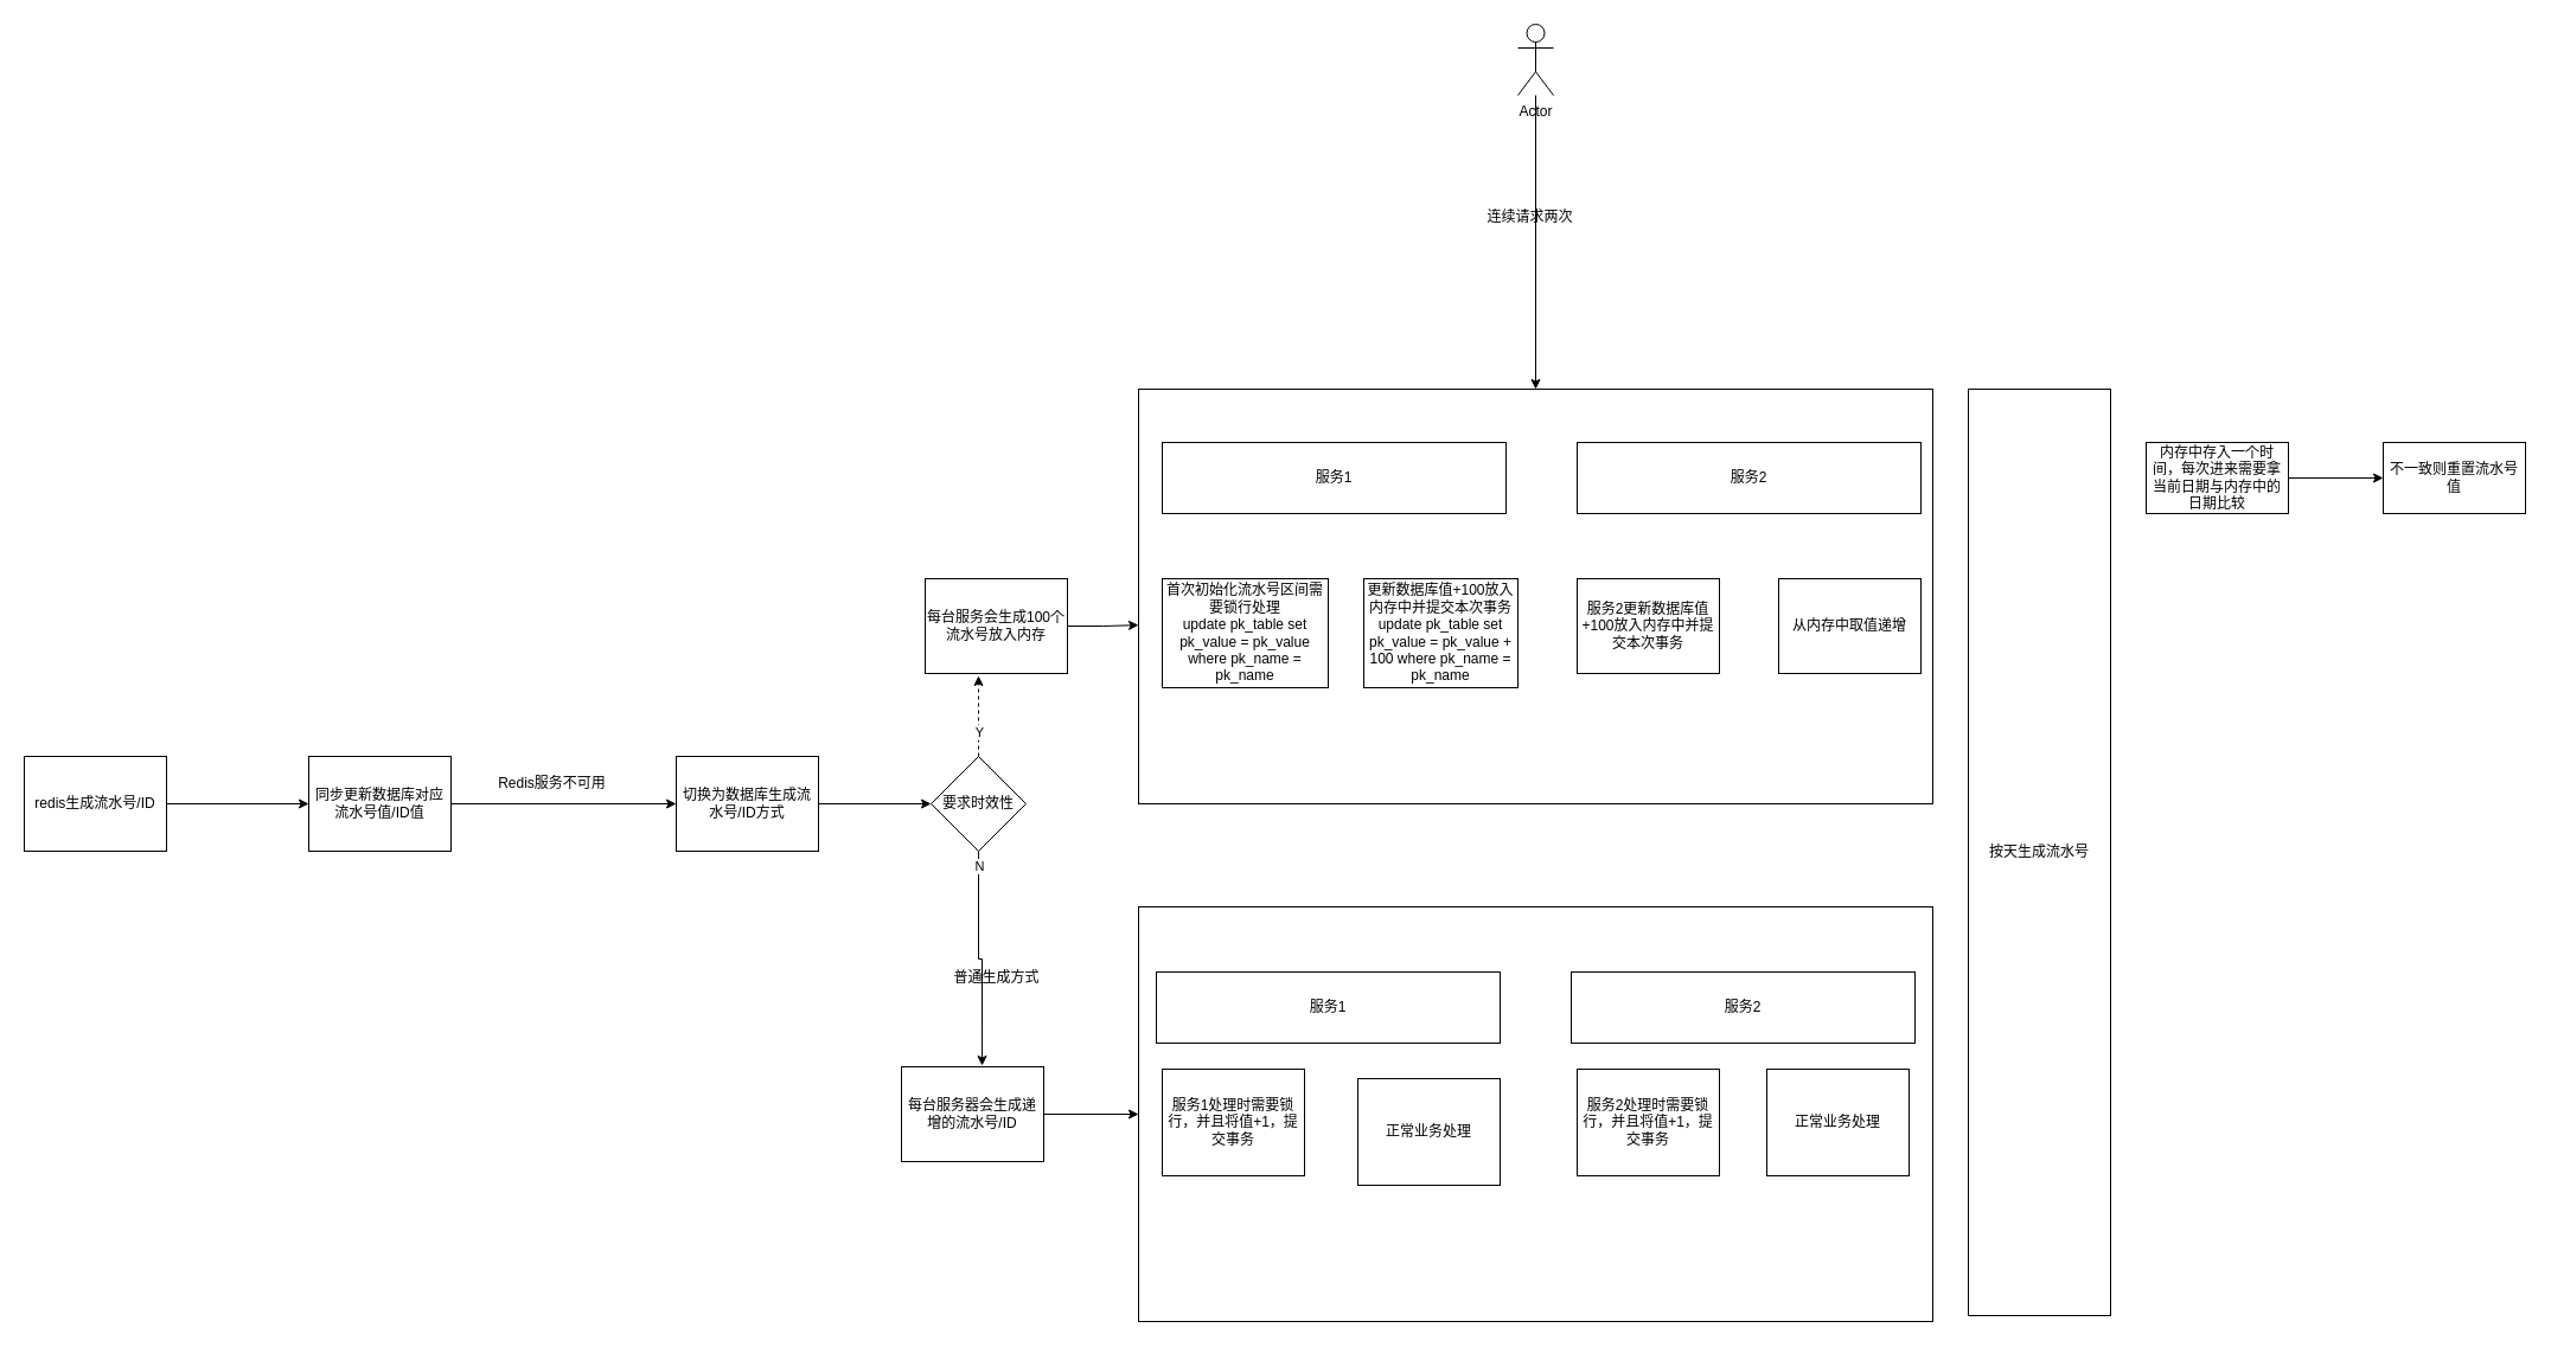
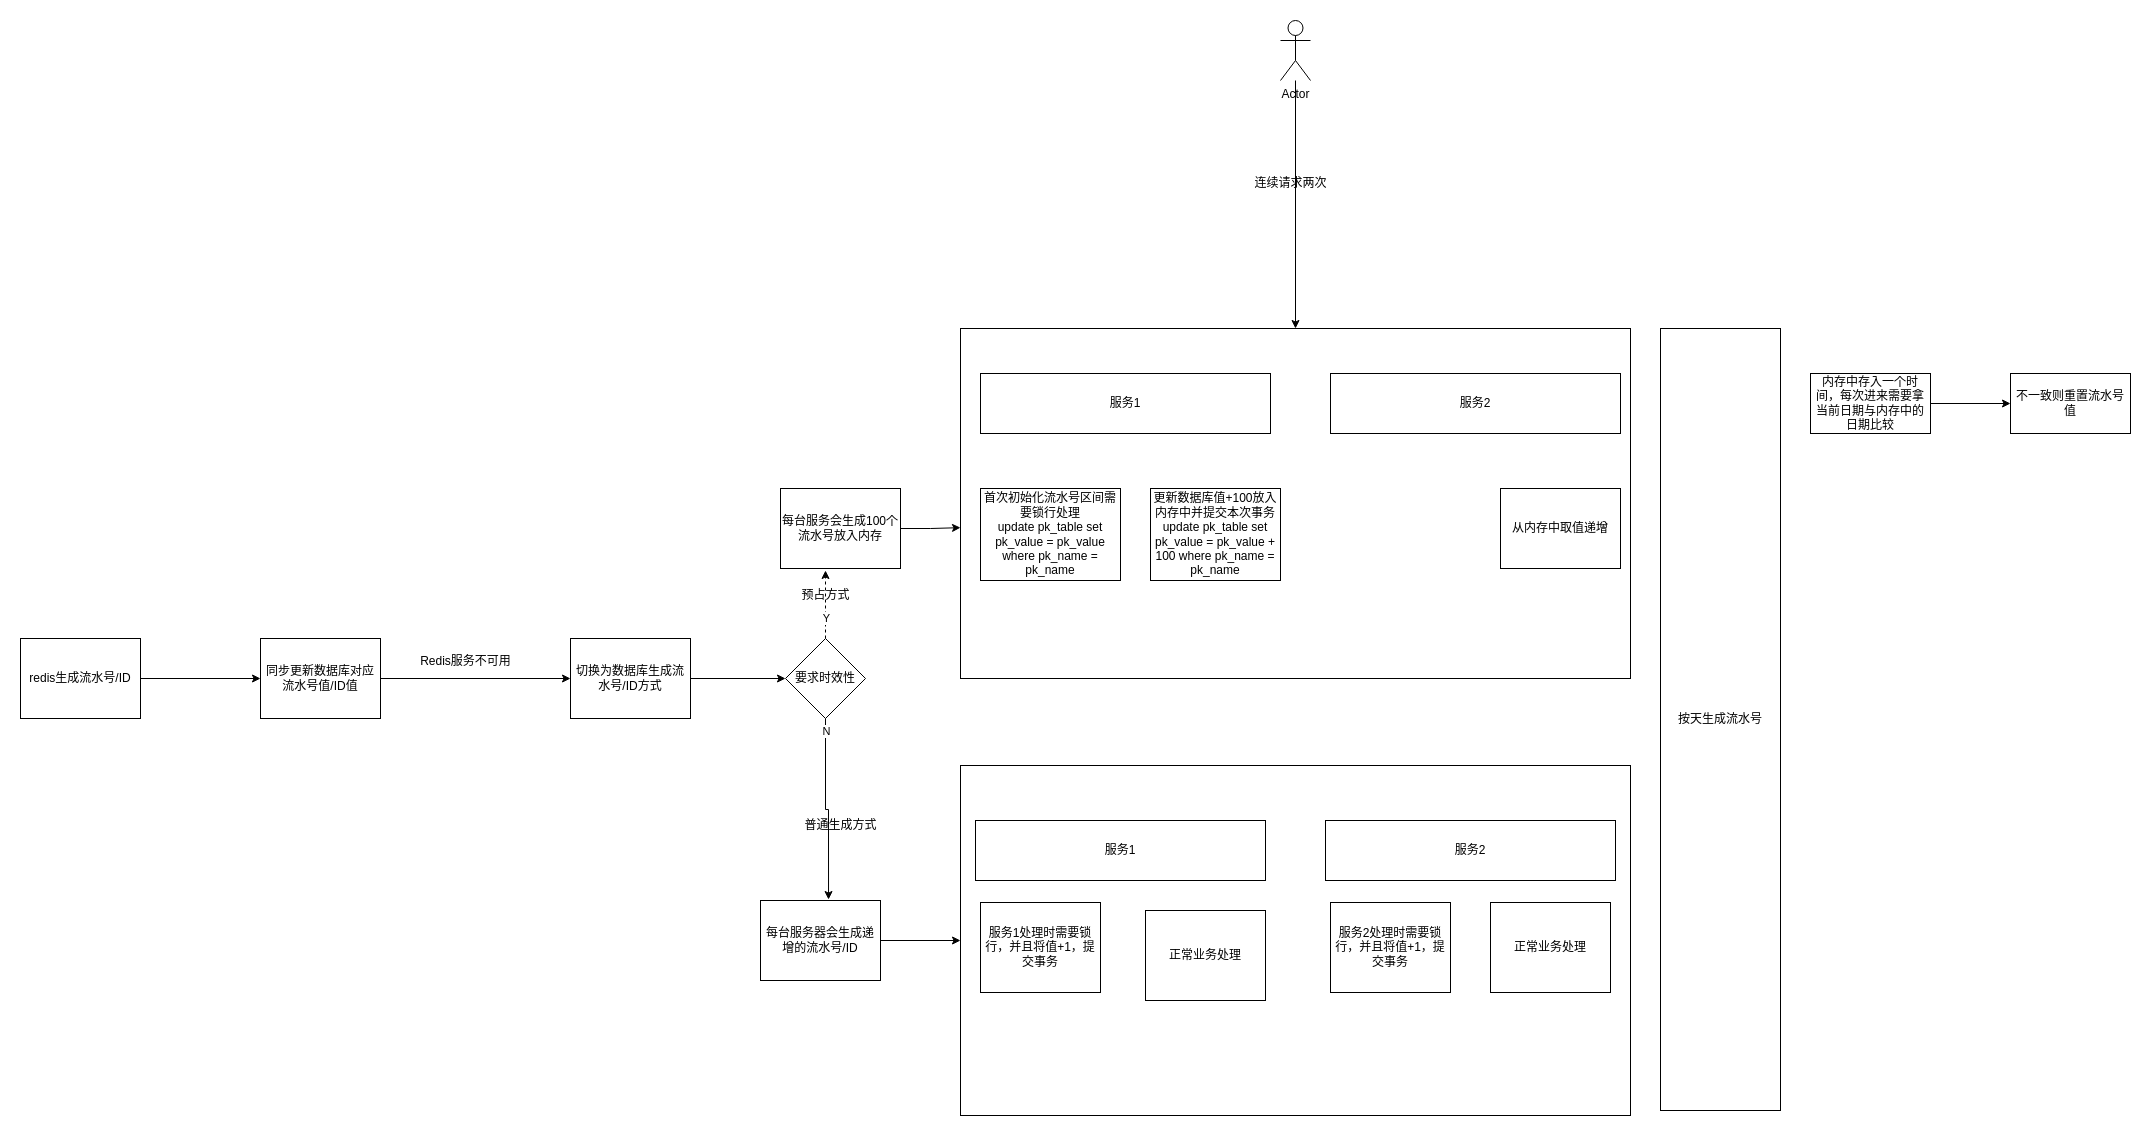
  <mxCell id="0" />
  <mxCell id="1" parent="0" />
  <mxCell id="2" value="" style="rounded=0;whiteSpace=wrap;html=1;fillColor=none;" vertex="1" parent="1"><mxGeometry x="960" y="765" width="670" height="350" as="geometry" /></mxCell>
  <mxCell id="3" value="" style="rounded=0;whiteSpace=wrap;html=1;fillColor=none;" vertex="1" parent="1"><mxGeometry x="960" y="328" width="670" height="350" as="geometry" /></mxCell>
  <mxCell id="4" value="" style="edgeStyle=orthogonalEdgeStyle;rounded=0;orthogonalLoop=1;jettySize=auto;html=1;" edge="1" parent="1" source="5" target="7"><mxGeometry relative="1" as="geometry" /></mxCell>
  <mxCell id="5" value="redis生成流水号/ID" style="rounded=0;whiteSpace=wrap;html=1;" vertex="1" parent="1"><mxGeometry x="20" y="638" width="120" height="80" as="geometry" /></mxCell>
  <mxCell id="6" value="" style="edgeStyle=orthogonalEdgeStyle;rounded=0;orthogonalLoop=1;jettySize=auto;html=1;" edge="1" parent="1" source="7" target="9"><mxGeometry relative="1" as="geometry" /></mxCell>
  <mxCell id="7" value="同步更新数据库对应流水号值/ID值" style="rounded=0;whiteSpace=wrap;html=1;" vertex="1" parent="1"><mxGeometry x="260" y="638" width="120" height="80" as="geometry" /></mxCell>
  <mxCell id="8" style="edgeStyle=orthogonalEdgeStyle;rounded=0;orthogonalLoop=1;jettySize=auto;html=1;entryX=0;entryY=0.5;entryDx=0;entryDy=0;" edge="1" parent="1" source="9" target="36"><mxGeometry relative="1" as="geometry" /></mxCell>
  <mxCell id="9" value="切换为数据库生成流水号/ID方式" style="rounded=0;whiteSpace=wrap;html=1;" vertex="1" parent="1"><mxGeometry x="570" y="638" width="120" height="80" as="geometry" /></mxCell>
  <mxCell id="10" value="Redis服务不可用" style="text;html=1;align=center;verticalAlign=middle;resizable=0;points=[];autosize=1;strokeColor=none;fillColor=none;" vertex="1" parent="1"><mxGeometry x="410" y="646" width="110" height="30" as="geometry" /></mxCell>
  <mxCell id="11" value="每台服务会生成100个流水号放入内存" style="rounded=0;whiteSpace=wrap;html=1;" vertex="1" parent="1"><mxGeometry x="780" y="488" width="120" height="80" as="geometry" /></mxCell>
  <mxCell id="12" style="edgeStyle=orthogonalEdgeStyle;rounded=0;orthogonalLoop=1;jettySize=auto;html=1;" edge="1" parent="1" source="13" target="2"><mxGeometry relative="1" as="geometry" /></mxCell>
  <mxCell id="13" value="每台服务器会生成递增的流水号/ID" style="rounded=0;whiteSpace=wrap;html=1;" vertex="1" parent="1"><mxGeometry x="760" y="900" width="120" height="80" as="geometry" /></mxCell>
+ <mxCell id="14" value="预占方式" style="text;html=1;align=center;verticalAlign=middle;resizable=0;points=[];autosize=1;strokeColor=none;fillColor=none;" vertex="1" parent="1"><mxGeometry x="790" y="580" width="70" height="30" as="geometry" /></mxCell>
  <mxCell id="15" value="普通生成方式" style="text;html=1;align=center;verticalAlign=middle;resizable=0;points=[];autosize=1;strokeColor=none;fillColor=none;" vertex="1" parent="1"><mxGeometry x="790" y="810" width="100" height="30" as="geometry" /></mxCell>
  <mxCell id="16" value="首次初始化流水号区间需要锁行处理&lt;div&gt;update pk_table set pk_value = pk_value where pk_name = pk_name&lt;/div&gt;" style="rounded=0;whiteSpace=wrap;html=1;" vertex="1" parent="1"><mxGeometry x="980" y="488" width="140" height="92" as="geometry" /></mxCell>
  <mxCell id="17" value="服务1" style="rounded=0;whiteSpace=wrap;html=1;" vertex="1" parent="1"><mxGeometry x="980" y="373" width="290" height="60" as="geometry" /></mxCell>
  <mxCell id="18" value="服务2" style="rounded=0;whiteSpace=wrap;html=1;" vertex="1" parent="1"><mxGeometry x="1330" y="373" width="290" height="60" as="geometry" /></mxCell>
  <mxCell id="19" value="更新数据库值+100放入内存中并提交本次事务&lt;div&gt;update pk_table set pk_value = pk_value + 100 where pk_name = pk_name&lt;/div&gt;" style="rounded=0;whiteSpace=wrap;html=1;" vertex="1" parent="1"><mxGeometry x="1150" y="488" width="130" height="92" as="geometry" /></mxCell>
- <mxCell id="20" value="服务2更新数据库值+100放入内存中并提交本次事务" style="rounded=0;whiteSpace=wrap;html=1;" vertex="1" parent="1"><mxGeometry x="1330" y="488" width="120" height="80" as="geometry" /></mxCell>
  <mxCell id="21" value="从内存中取值递增" style="rounded=0;whiteSpace=wrap;html=1;" vertex="1" parent="1"><mxGeometry x="1500" y="488" width="120" height="80" as="geometry" /></mxCell>
  <mxCell id="22" value="服务1" style="rounded=0;whiteSpace=wrap;html=1;" vertex="1" parent="1"><mxGeometry x="975" y="820" width="290" height="60" as="geometry" /></mxCell>
  <mxCell id="23" value="服务2" style="rounded=0;whiteSpace=wrap;html=1;" vertex="1" parent="1"><mxGeometry x="1325" y="820" width="290" height="60" as="geometry" /></mxCell>
  <mxCell id="24" style="edgeStyle=orthogonalEdgeStyle;rounded=0;orthogonalLoop=1;jettySize=auto;html=1;entryX=0.5;entryY=0;entryDx=0;entryDy=0;" edge="1" parent="1" source="25" target="3"><mxGeometry relative="1" as="geometry" /></mxCell>
  <mxCell id="25" value="Actor" style="shape=umlActor;verticalLabelPosition=bottom;verticalAlign=top;html=1;outlineConnect=0;" vertex="1" parent="1"><mxGeometry x="1280" y="20" width="30" height="60" as="geometry" /></mxCell>
  <mxCell id="26" value="连续请求两次" style="text;html=1;align=center;verticalAlign=middle;resizable=0;points=[];autosize=1;strokeColor=none;fillColor=none;" vertex="1" parent="1"><mxGeometry x="1240" y="168" width="100" height="30" as="geometry" /></mxCell>
  <mxCell id="27" value="服务1处理时需要锁行，并且将值+1，提交事务" style="rounded=0;whiteSpace=wrap;html=1;" vertex="1" parent="1"><mxGeometry x="980" y="902" width="120" height="90" as="geometry" /></mxCell>
  <mxCell id="28" value="服务2处理时需要锁行，并且将值+1，提交事务" style="rounded=0;whiteSpace=wrap;html=1;" vertex="1" parent="1"><mxGeometry x="1330" y="902" width="120" height="90" as="geometry" /></mxCell>
  <mxCell id="29" value="正常业务处理" style="rounded=0;whiteSpace=wrap;html=1;" vertex="1" parent="1"><mxGeometry x="1145" y="910" width="120" height="90" as="geometry" /></mxCell>
  <mxCell id="30" value="正常业务处理" style="rounded=0;whiteSpace=wrap;html=1;" vertex="1" parent="1"><mxGeometry x="1490" y="902" width="120" height="90" as="geometry" /></mxCell>
  <mxCell id="31" value="按天生成流水号" style="rounded=0;whiteSpace=wrap;html=1;" vertex="1" parent="1"><mxGeometry x="1660" y="328" width="120" height="782" as="geometry" /></mxCell>
  <mxCell id="32" value="" style="edgeStyle=orthogonalEdgeStyle;rounded=0;orthogonalLoop=1;jettySize=auto;html=1;" edge="1" parent="1" source="33" target="34"><mxGeometry relative="1" as="geometry" /></mxCell>
  <mxCell id="33" value="内存中存入一个时间，每次进来需要拿当前日期与内存中的日期比较" style="rounded=0;whiteSpace=wrap;html=1;" vertex="1" parent="1"><mxGeometry x="1810" y="373" width="120" height="60" as="geometry" /></mxCell>
  <mxCell id="34" value="不一致则重置流水号值" style="rounded=0;whiteSpace=wrap;html=1;" vertex="1" parent="1"><mxGeometry x="2010" y="373" width="120" height="60" as="geometry" /></mxCell>
  <mxCell id="35" style="edgeStyle=orthogonalEdgeStyle;rounded=0;orthogonalLoop=1;jettySize=auto;html=1;entryX=0;entryY=0.569;entryDx=0;entryDy=0;entryPerimeter=0;" edge="1" parent="1" source="11" target="3"><mxGeometry relative="1" as="geometry" /></mxCell>
  <mxCell id="36" value="要求时效性" style="rhombus;whiteSpace=wrap;html=1;" vertex="1" parent="1"><mxGeometry x="785" y="638" width="80" height="80" as="geometry" /></mxCell>
  <mxCell id="37" style="edgeStyle=orthogonalEdgeStyle;rounded=0;orthogonalLoop=1;jettySize=auto;html=1;entryX=0.375;entryY=1.025;entryDx=0;entryDy=0;entryPerimeter=0;dashed=1;" edge="1" parent="1" source="36" target="11"><mxGeometry relative="1" as="geometry" /></mxCell>
  <mxCell id="38" value="Y" style="edgeLabel;html=1;align=center;verticalAlign=middle;resizable=0;points=[];" vertex="1" connectable="0" parent="37"><mxGeometry x="-0.382" relative="1" as="geometry"><mxPoint as="offset" /></mxGeometry></mxCell>
  <mxCell id="39" style="edgeStyle=orthogonalEdgeStyle;rounded=0;orthogonalLoop=1;jettySize=auto;html=1;entryX=0.567;entryY=-0.012;entryDx=0;entryDy=0;entryPerimeter=0;" edge="1" parent="1" source="36" target="13"><mxGeometry relative="1" as="geometry" /></mxCell>
  <mxCell id="40" value="N" style="edgeLabel;html=1;align=center;verticalAlign=middle;resizable=0;points=[];" vertex="1" connectable="0" parent="39"><mxGeometry x="-0.87" relative="1" as="geometry"><mxPoint as="offset" /></mxGeometry></mxCell>
